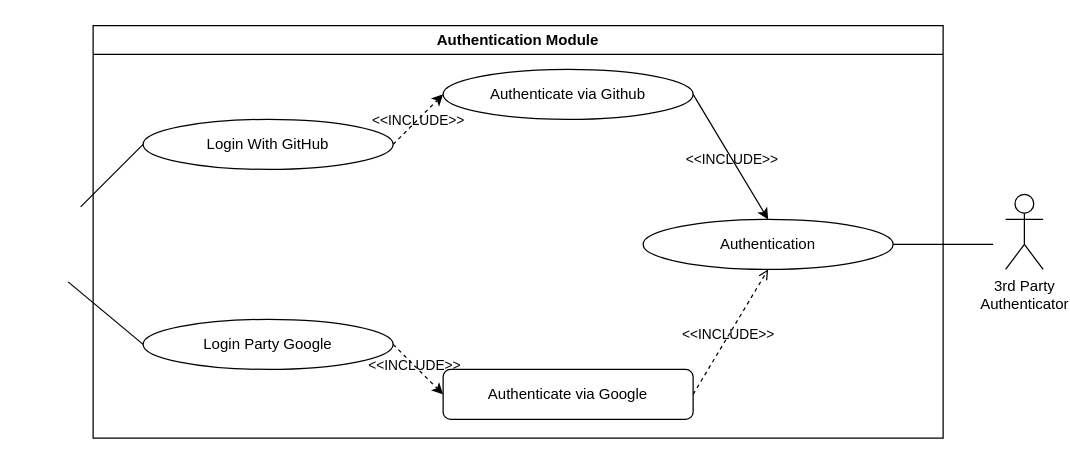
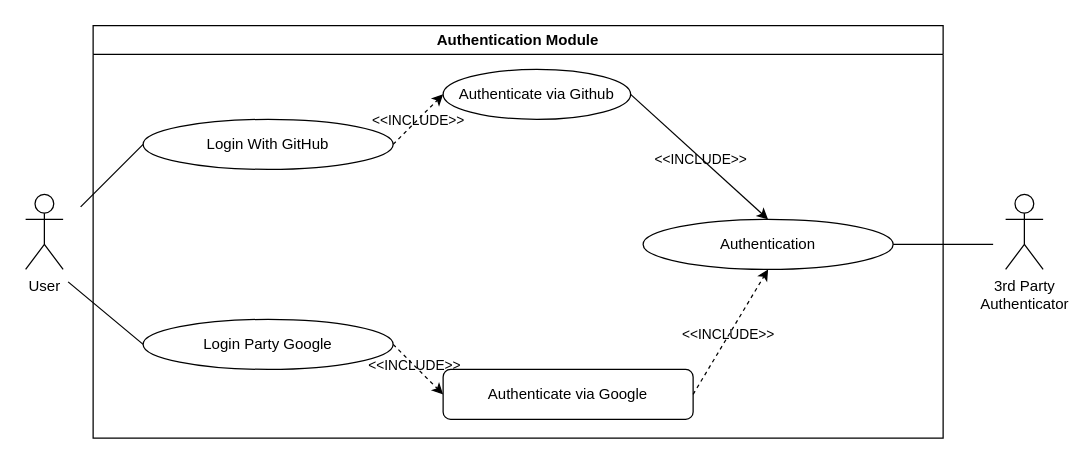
  <mxCell id="0" />
  <mxCell id="1" parent="0" />
  <mxCell id="2" value="Authentication Module" style="swimlane;whiteSpace=wrap;html=1;fillColor=none;" parent="1" vertex="1"><mxGeometry x="74" y="20" width="680" height="330" as="geometry" /></mxCell>
  <mxCell id="3" value="Login With GitHub" style="ellipse;whiteSpace=wrap;html=1;fillColor=none;" parent="2" vertex="1"><mxGeometry x="40" y="75" width="200" height="40" as="geometry" /></mxCell>
  <mxCell id="4" value="Login Party Google" style="ellipse;whiteSpace=wrap;html=1;fillColor=none;" parent="2" vertex="1"><mxGeometry x="40" y="235" width="200" height="40" as="geometry" /></mxCell>
- <mxCell id="5" value="Authenticate via Github" style="ellipse;whiteSpace=wrap;html=1;fillColor=none;" parent="2" vertex="1"><mxGeometry x="280" y="35" width="200" height="40" as="geometry" /></mxCell>
+ <mxCell id="5" value="Authenticate via Github" style="ellipse;whiteSpace=wrap;html=1;fillColor=none;" parent="2" vertex="1"><mxGeometry x="280" y="35" width="150" height="40" as="geometry" /></mxCell>
  <mxCell id="6" value="Authenticate via Google" style="whiteSpace=wrap;html=1;fillColor=none;rounded=1;" parent="2" vertex="1"><mxGeometry x="280" y="275" width="200" height="40" as="geometry" /></mxCell>
  <mxCell id="7" value="Authentication" style="ellipse;whiteSpace=wrap;html=1;fillColor=none;" parent="2" vertex="1"><mxGeometry x="440" y="155" width="200" height="40" as="geometry" /></mxCell>
  <mxCell id="8" value="" style="endArrow=classic;html=1;rounded=0;exitX=1;exitY=0.5;exitDx=0;exitDy=0;entryX=0;entryY=0.5;entryDx=0;entryDy=0;dashed=1;" parent="2" source="3" target="5" edge="1"><mxGeometry width="50" height="50" relative="1" as="geometry"><mxPoint x="230" y="165" as="sourcePoint" /><mxPoint x="280" y="115" as="targetPoint" /></mxGeometry></mxCell>
  <mxCell id="9" value="&amp;lt;&amp;lt;INCLUDE&amp;gt;&amp;gt;" style="edgeLabel;html=1;align=center;verticalAlign=middle;resizable=0;points=[];labelBackgroundColor=none;" parent="8" vertex="1" connectable="0"><mxGeometry x="-0.025" y="-1" relative="1" as="geometry"><mxPoint x="-1" as="offset" /></mxGeometry></mxCell>
  <mxCell id="10" value="" style="endArrow=classic;html=1;rounded=0;exitX=1;exitY=0.5;exitDx=0;exitDy=0;entryX=0;entryY=0.5;entryDx=0;entryDy=0;dashed=1;" parent="2" source="4" target="6" edge="1"><mxGeometry width="50" height="50" relative="1" as="geometry"><mxPoint x="300" y="275" as="sourcePoint" /><mxPoint x="350" y="225" as="targetPoint" /></mxGeometry></mxCell>
  <mxCell id="11" value="&amp;lt;&amp;lt;INCLUDE&amp;gt;&amp;gt;" style="edgeLabel;html=1;align=center;verticalAlign=middle;resizable=0;points=[];labelBackgroundColor=none;" parent="10" vertex="1" connectable="0"><mxGeometry x="-0.15" relative="1" as="geometry"><mxPoint as="offset" /></mxGeometry></mxCell>
  <mxCell id="12" value="" style="endArrow=classic;html=1;rounded=0;exitX=1;exitY=0.5;exitDx=0;exitDy=0;entryX=0.5;entryY=0;entryDx=0;entryDy=0;dashed=0;" parent="2" source="5" target="7" edge="1"><mxGeometry width="50" height="50" relative="1" as="geometry"><mxPoint x="380" y="175" as="sourcePoint" /><mxPoint x="430" y="125" as="targetPoint" /></mxGeometry></mxCell>
  <mxCell id="13" value="&amp;lt;&amp;lt;INCLUDE&amp;gt;&amp;gt;" style="edgeLabel;html=1;align=center;verticalAlign=middle;resizable=0;points=[];labelBackgroundColor=none;" parent="12" vertex="1" connectable="0"><mxGeometry x="0.029" y="-1" relative="1" as="geometry"><mxPoint as="offset" /></mxGeometry></mxCell>
- <mxCell id="14" value="" style="endArrow=open;html=1;rounded=0;exitX=1;exitY=0.5;exitDx=0;exitDy=0;entryX=0.5;entryY=1;entryDx=0;entryDy=0;dashed=1;" parent="2" source="6" target="7" edge="1"><mxGeometry width="50" height="50" relative="1" as="geometry"><mxPoint x="390" y="265" as="sourcePoint" /><mxPoint x="440" y="215" as="targetPoint" /></mxGeometry></mxCell>
+ <mxCell id="14" value="" style="endArrow=classic;html=1;rounded=0;exitX=1;exitY=0.5;exitDx=0;exitDy=0;entryX=0.5;entryY=1;entryDx=0;entryDy=0;dashed=1;" parent="2" source="6" target="7" edge="1"><mxGeometry width="50" height="50" relative="1" as="geometry"><mxPoint x="390" y="265" as="sourcePoint" /><mxPoint x="440" y="215" as="targetPoint" /></mxGeometry></mxCell>
  <mxCell id="15" value="&amp;lt;&amp;lt;INCLUDE&amp;gt;&amp;gt;" style="edgeLabel;html=1;align=center;verticalAlign=middle;resizable=0;points=[];labelBackgroundColor=none;" parent="14" vertex="1" connectable="0"><mxGeometry x="-0.032" y="1" relative="1" as="geometry"><mxPoint as="offset" /></mxGeometry></mxCell>
  <mxCell id="16" value="" style="endArrow=none;html=1;rounded=0;" parent="2" edge="1"><mxGeometry width="50" height="50" relative="1" as="geometry"><mxPoint x="-10" y="145" as="sourcePoint" /><mxPoint x="40" y="95" as="targetPoint" /></mxGeometry></mxCell>
  <mxCell id="17" value="" style="endArrow=none;html=1;rounded=0;entryX=0;entryY=0.5;entryDx=0;entryDy=0;" parent="2" target="4" edge="1"><mxGeometry width="50" height="50" relative="1" as="geometry"><mxPoint x="-20" y="205" as="sourcePoint" /><mxPoint x="30" y="230" as="targetPoint" /></mxGeometry></mxCell>
+ <mxCell id="18" value="User" style="shape=umlActor;verticalLabelPosition=bottom;verticalAlign=top;html=1;outlineConnect=0;fillColor=none;" parent="1" vertex="1"><mxGeometry x="20" y="155" width="30" height="60" as="geometry" /></mxCell>
  <mxCell id="19" value="3rd Party &lt;br&gt;Authenticator" style="shape=umlActor;verticalLabelPosition=bottom;verticalAlign=top;html=1;outlineConnect=0;fillColor=none;" parent="1" vertex="1"><mxGeometry x="804" y="155" width="30" height="60" as="geometry" /></mxCell>
  <mxCell id="20" value="" style="endArrow=none;html=1;rounded=0;exitX=1;exitY=0.5;exitDx=0;exitDy=0;" parent="1" source="7" edge="1"><mxGeometry width="50" height="50" relative="1" as="geometry"><mxPoint x="534" y="215" as="sourcePoint" /><mxPoint x="794" y="195" as="targetPoint" /></mxGeometry></mxCell>
